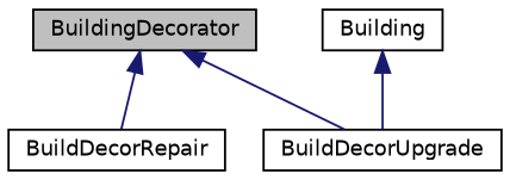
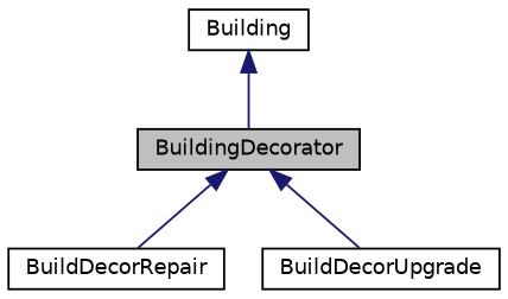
  digraph {
    node [color=black fillcolor=white fontname=Helvetica fontsize=10 shape=record style=filled]
    edge [color=midnightblue dir=back fontname=Helvetica fontsize=10 labelfontname=Helvetica labelfontsize=10 style=solid]
    n1 [fillcolor=grey75 fontcolor=black height=0.2 label=BuildingDecorator width=0.4]
    n2 [height=0.2 label=BuildDecorRepair width=0.4]
    n3 [height=0.2 label=BuildDecorUpgrade width=0.4]
    n4 [height=0.2 label=Building width=0.4]
    n1 -> n2
    n1 -> n3
-   n4 -> n3
+   n4 -> n1
  }
